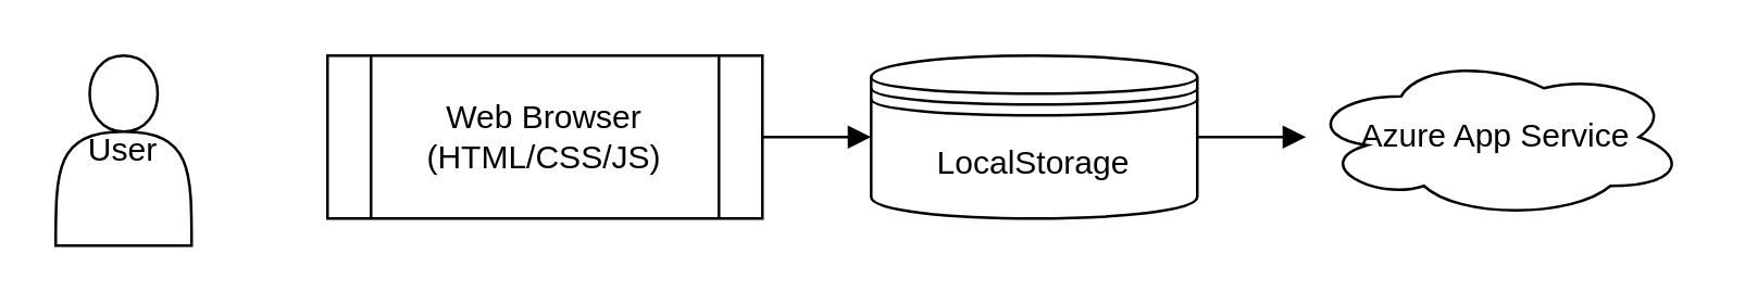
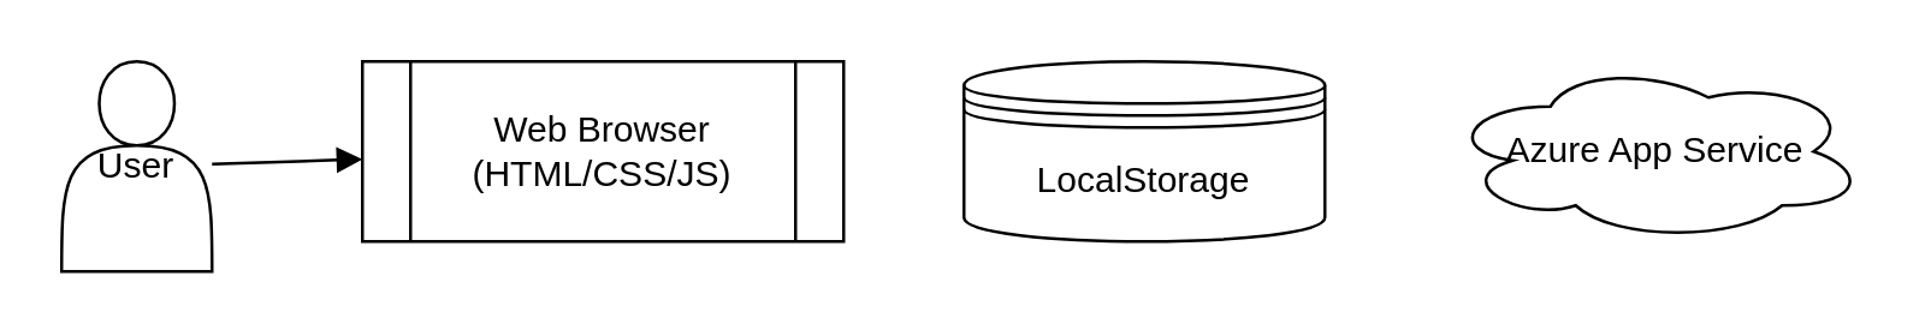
  <mxCell id="0" />
  <mxCell id="1" parent="0" />
  <mxCell id="2" value="User" style="shape=actor;whiteSpace=wrap;html=1;" vertex="1" parent="1"><mxGeometry x="20" y="20" width="50" height="70" as="geometry" /></mxCell>
  <mxCell id="3" value="Web Browser (HTML/CSS/JS)" style="shape=process;whiteSpace=wrap;html=1;" vertex="1" parent="1"><mxGeometry x="120" y="20" width="160" height="60" as="geometry" /></mxCell>
  <mxCell id="4" value="LocalStorage" style="shape=datastore;whiteSpace=wrap;html=1;" vertex="1" parent="1"><mxGeometry x="320" y="20" width="120" height="60" as="geometry" /></mxCell>
  <mxCell id="5" value="Azure App Service" style="shape=cloud;whiteSpace=wrap;html=1;" vertex="1" parent="1"><mxGeometry x="480" y="20" width="140" height="60" as="geometry" /></mxCell>
- <mxCell id="7" style="endArrow=block;html=1;" edge="1" parent="1" source="3" target="4"><mxGeometry relative="1" as="geometry" /></mxCell>
- <mxCell id="8" style="endArrow=block;html=1;" edge="1" parent="1" source="4" target="5"><mxGeometry relative="1" as="geometry" /></mxCell>
+ <mxCell id="6" style="endArrow=block;html=1;" edge="1" parent="1" source="2" target="3"><mxGeometry relative="1" as="geometry" /></mxCell>
